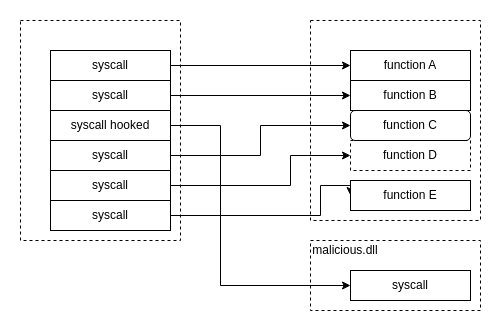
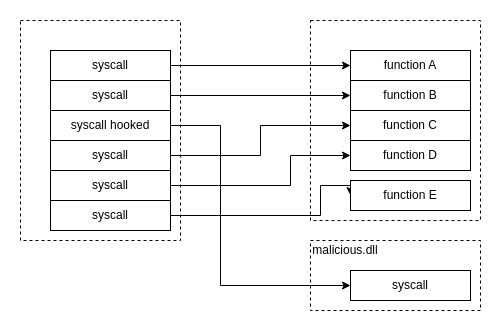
  <mxCell id="0" />
  <mxCell id="1" parent="0" />
  <mxCell id="2" style="edgeStyle=orthogonalEdgeStyle;rounded=0;orthogonalLoop=1;jettySize=auto;html=1;entryX=0;entryY=0.5;entryDx=0;entryDy=0;" edge="1" parent="1" source="3" target="19"><mxGeometry relative="1" as="geometry"><Array as="points"><mxPoint x="220" y="125" /><mxPoint x="220" y="285" /></Array></mxGeometry></mxCell>
  <mxCell id="3" value="syscall hooked" style="rounded=0;whiteSpace=wrap;html=1;" vertex="1" parent="1"><mxGeometry x="50" y="110" width="120" height="30" as="geometry" /></mxCell>
  <mxCell id="4" style="edgeStyle=orthogonalEdgeStyle;rounded=0;orthogonalLoop=1;jettySize=auto;html=1;entryX=0;entryY=0.5;entryDx=0;entryDy=0;" edge="1" parent="1" source="5" target="18"><mxGeometry relative="1" as="geometry" /></mxCell>
  <mxCell id="5" value="syscall" style="rounded=0;whiteSpace=wrap;html=1;" vertex="1" parent="1"><mxGeometry x="50" y="80" width="120" height="30" as="geometry" /></mxCell>
  <mxCell id="6" style="edgeStyle=orthogonalEdgeStyle;rounded=0;orthogonalLoop=1;jettySize=auto;html=1;entryX=0;entryY=0.5;entryDx=0;entryDy=0;" edge="1" parent="1" source="7" target="16"><mxGeometry relative="1" as="geometry"><Array as="points"><mxPoint x="290" y="185" /><mxPoint x="290" y="155" /></Array></mxGeometry></mxCell>
  <mxCell id="7" value="syscall" style="rounded=0;whiteSpace=wrap;html=1;" vertex="1" parent="1"><mxGeometry x="50" y="170" width="120" height="30" as="geometry" /></mxCell>
  <mxCell id="8" style="edgeStyle=orthogonalEdgeStyle;rounded=0;orthogonalLoop=1;jettySize=auto;html=1;entryX=0;entryY=0.5;entryDx=0;entryDy=0;" edge="1" parent="1" source="9" target="15"><mxGeometry relative="1" as="geometry"><Array as="points"><mxPoint x="320" y="215" /><mxPoint x="320" y="185" /></Array></mxGeometry></mxCell>
  <mxCell id="9" value="syscall" style="rounded=0;whiteSpace=wrap;html=1;" vertex="1" parent="1"><mxGeometry x="50" y="200" width="120" height="30" as="geometry" /></mxCell>
  <mxCell id="10" style="edgeStyle=orthogonalEdgeStyle;rounded=0;orthogonalLoop=1;jettySize=auto;html=1;entryX=0;entryY=0.5;entryDx=0;entryDy=0;" edge="1" parent="1" source="11" target="17"><mxGeometry relative="1" as="geometry" /></mxCell>
  <mxCell id="11" value="syscall" style="rounded=0;whiteSpace=wrap;html=1;" vertex="1" parent="1"><mxGeometry x="50" y="140" width="120" height="30" as="geometry" /></mxCell>
  <mxCell id="12" style="edgeStyle=orthogonalEdgeStyle;rounded=0;orthogonalLoop=1;jettySize=auto;html=1;entryX=0;entryY=0.5;entryDx=0;entryDy=0;" edge="1" parent="1" source="13" target="14"><mxGeometry relative="1" as="geometry" /></mxCell>
  <mxCell id="13" value="syscall" style="rounded=0;whiteSpace=wrap;html=1;" vertex="1" parent="1"><mxGeometry x="50" y="50" width="120" height="30" as="geometry" /></mxCell>
  <mxCell id="14" value="function A" style="rounded=0;whiteSpace=wrap;html=1;" vertex="1" parent="1"><mxGeometry x="350" y="50" width="120" height="30" as="geometry" /></mxCell>
  <mxCell id="15" value="function E" style="rounded=0;whiteSpace=wrap;html=1;" vertex="1" parent="1"><mxGeometry x="350" y="180" width="120" height="30" as="geometry" /></mxCell>
- <mxCell id="16" value="function D" style="rounded=0;whiteSpace=wrap;html=1;dashed=1;" vertex="1" parent="1"><mxGeometry x="350" y="140" width="120" height="30" as="geometry" /></mxCell>
- <mxCell id="17" value="function C" style="whiteSpace=wrap;html=1;rounded=1;" vertex="1" parent="1"><mxGeometry x="350" y="110" width="120" height="30" as="geometry" /></mxCell>
+ <mxCell id="16" value="function D" style="rounded=0;whiteSpace=wrap;html=1;" vertex="1" parent="1"><mxGeometry x="350" y="140" width="120" height="30" as="geometry" /></mxCell>
+ <mxCell id="17" value="function C" style="rounded=0;whiteSpace=wrap;html=1;" vertex="1" parent="1"><mxGeometry x="350" y="110" width="120" height="30" as="geometry" /></mxCell>
  <mxCell id="18" value="function B" style="rounded=0;whiteSpace=wrap;html=1;" vertex="1" parent="1"><mxGeometry x="350" y="80" width="120" height="30" as="geometry" /></mxCell>
  <mxCell id="19" value="syscall" style="rounded=0;whiteSpace=wrap;html=1;" vertex="1" parent="1"><mxGeometry x="350" y="270" width="120" height="30" as="geometry" /></mxCell>
  <mxCell id="20" value="malicious.dll" style="text;html=1;strokeColor=none;fillColor=none;align=center;verticalAlign=middle;whiteSpace=wrap;rounded=0;" vertex="1" parent="1"><mxGeometry x="300" y="240" width="90" height="20" as="geometry" /></mxCell>
  <mxCell id="21" value="" style="rounded=0;whiteSpace=wrap;html=1;fillColor=none;dashed=1;" vertex="1" parent="1"><mxGeometry x="310" y="20" width="170" height="200" as="geometry" /></mxCell>
  <mxCell id="22" value="" style="rounded=0;whiteSpace=wrap;html=1;dashed=1;fillColor=none;" vertex="1" parent="1"><mxGeometry x="310" y="240" width="170" height="70" as="geometry" /></mxCell>
  <mxCell id="23" value="" style="rounded=0;whiteSpace=wrap;html=1;dashed=1;fillColor=none;" vertex="1" parent="1"><mxGeometry x="20" y="20" width="160" height="220" as="geometry" /></mxCell>
